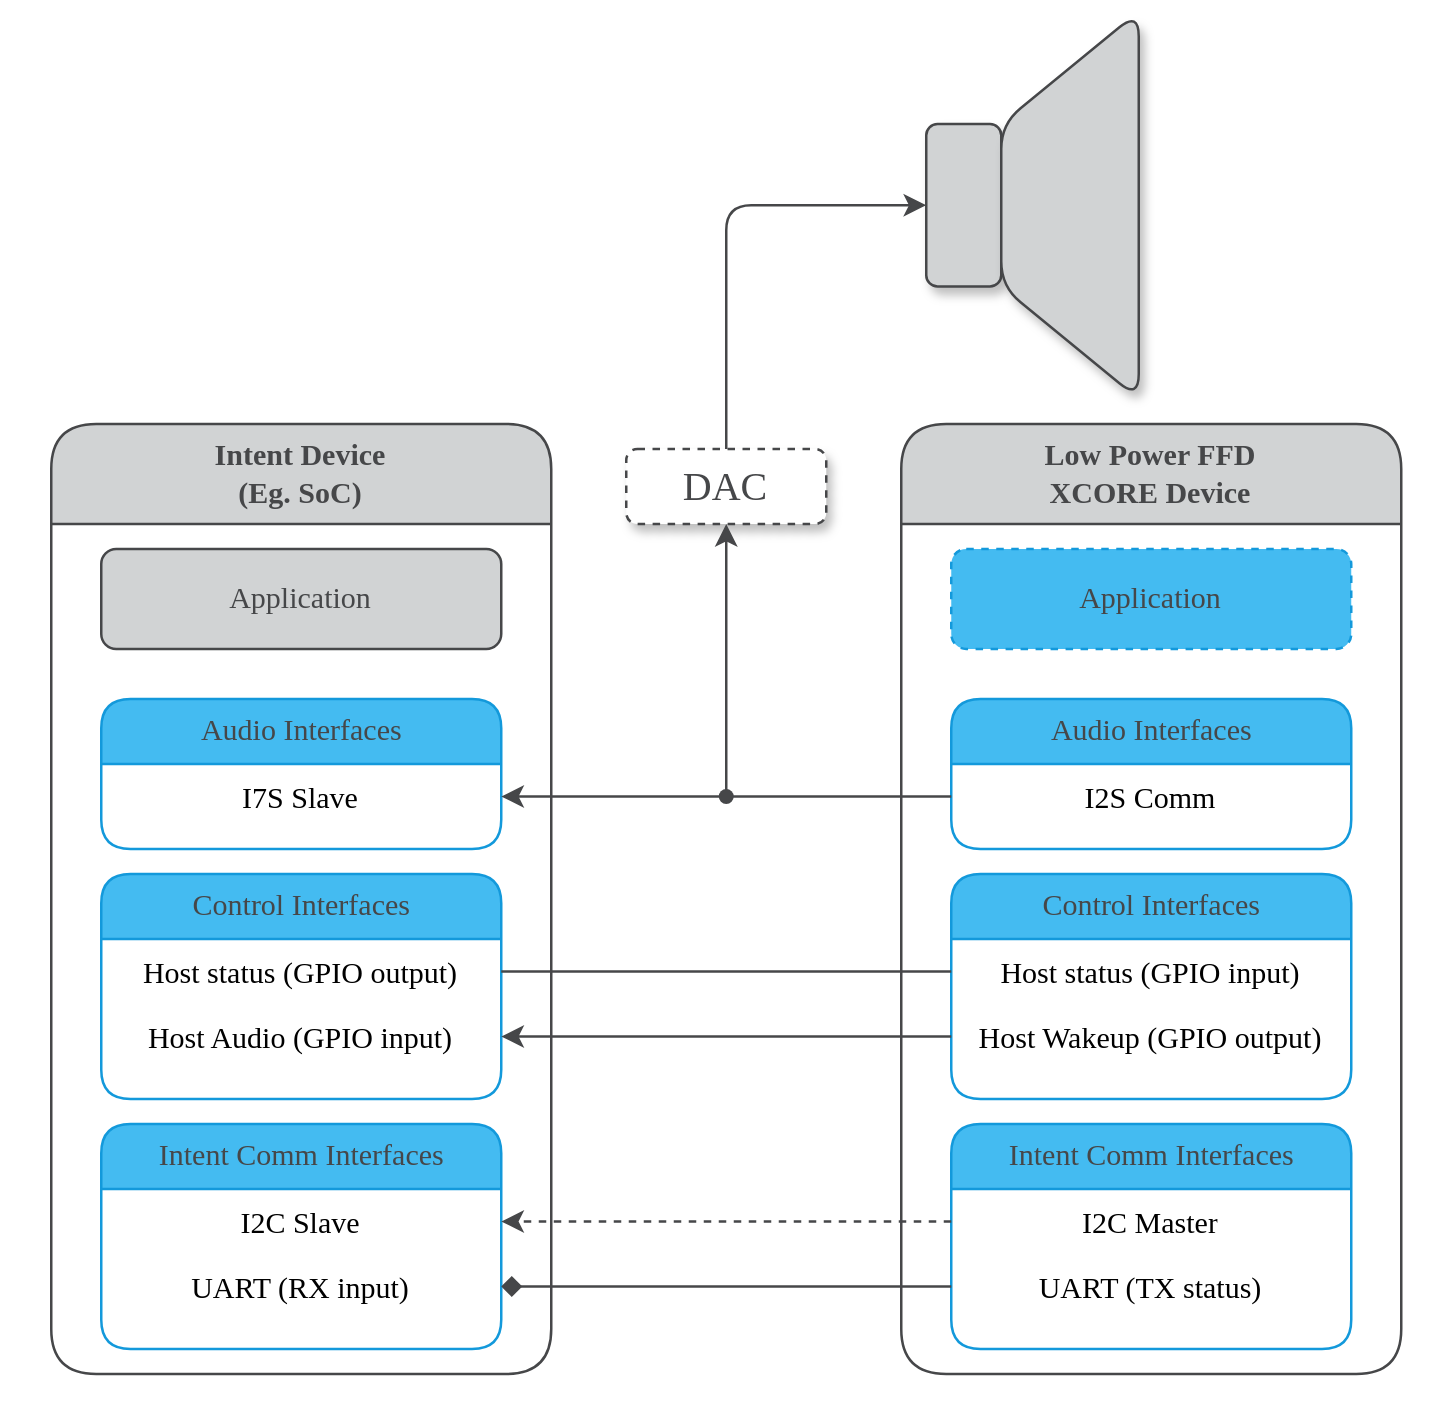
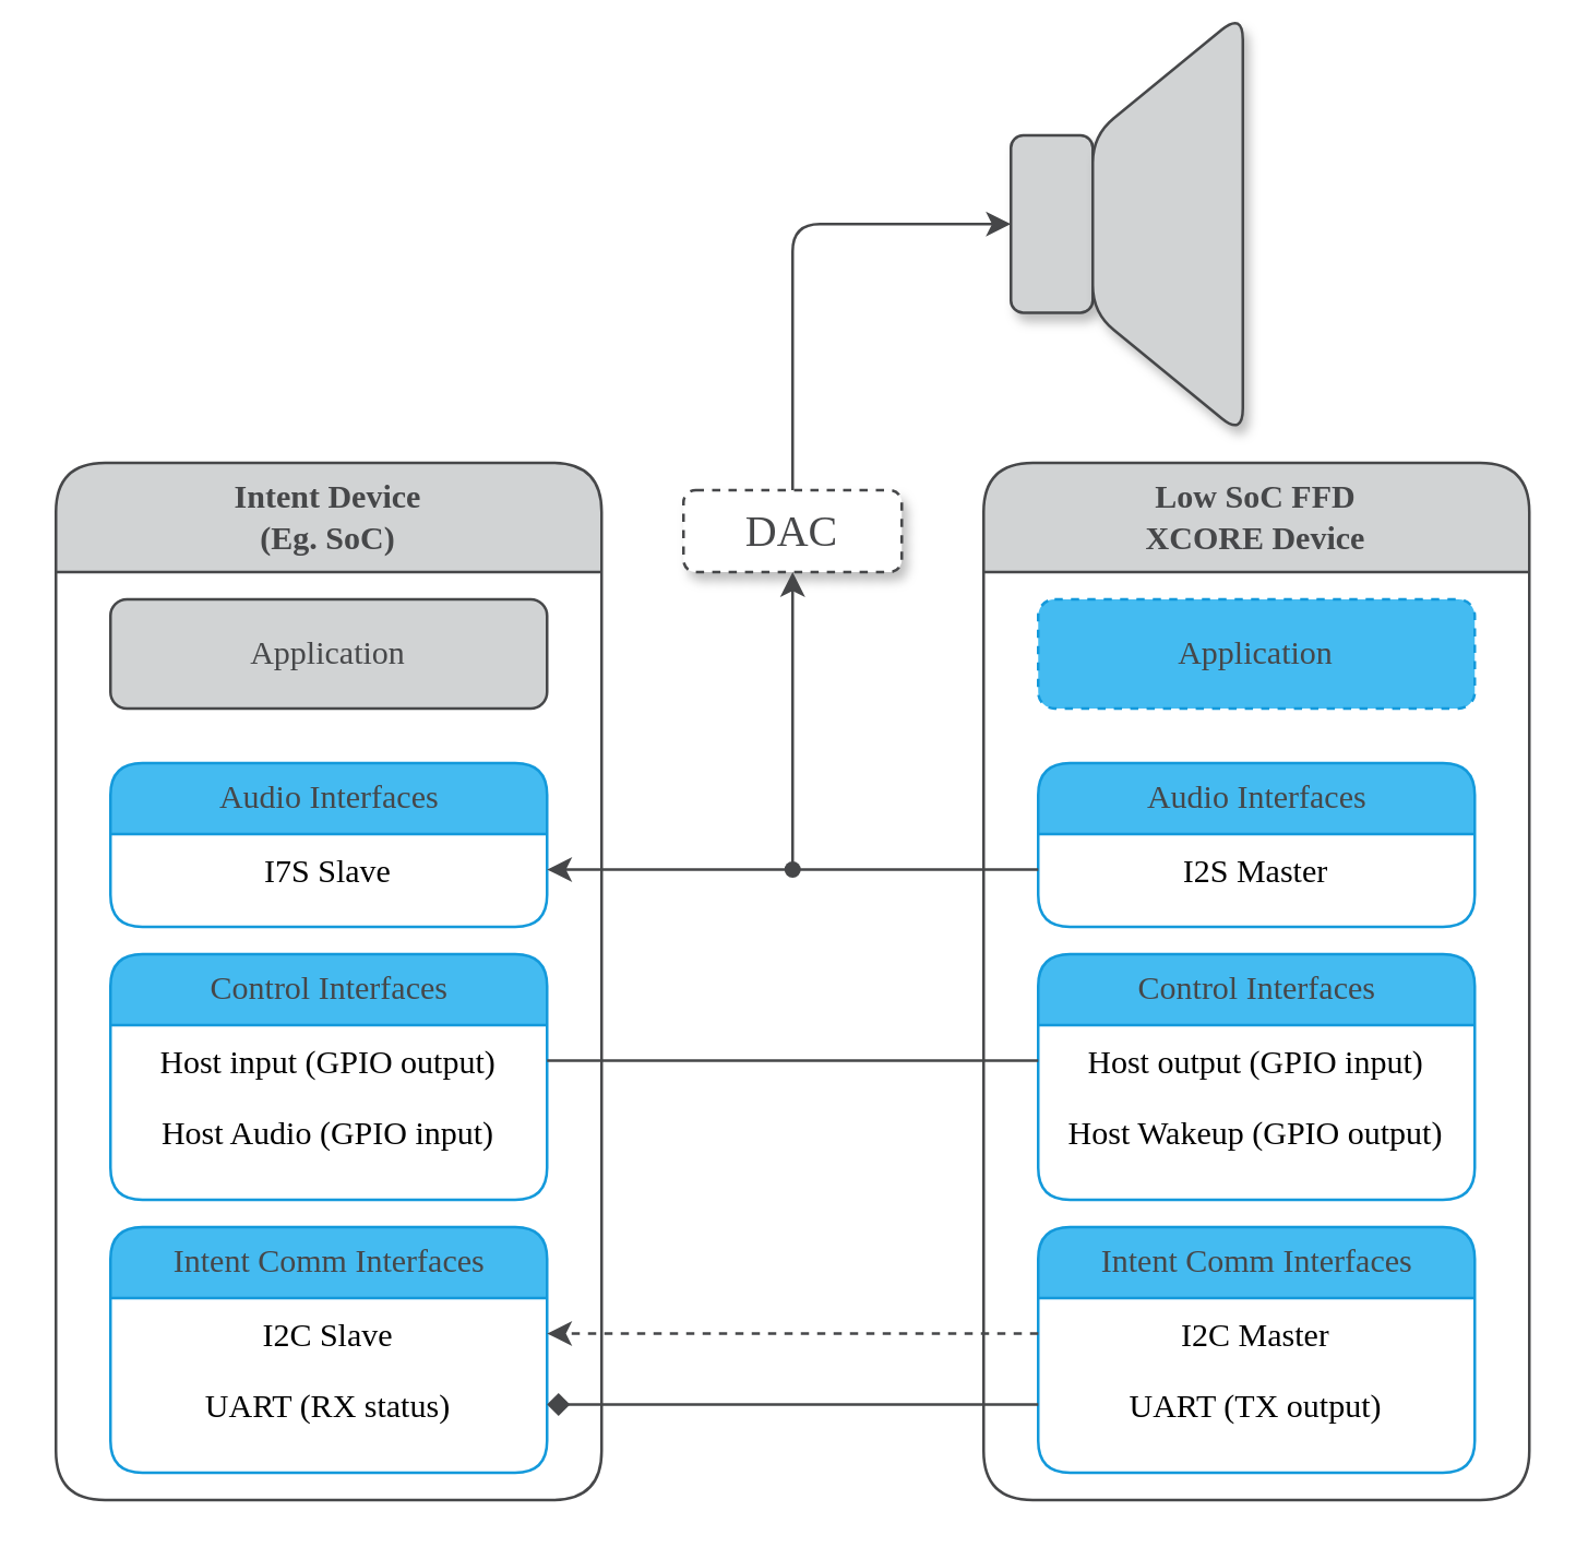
  <mxCell id="0" />
  <mxCell id="1" parent="0" />
  <mxCell id="2" style="edgeStyle=orthogonalEdgeStyle;rounded=1;orthogonalLoop=1;jettySize=auto;html=1;exitX=0.5;exitY=0;exitDx=0;exitDy=0;entryX=0;entryY=0.5;entryDx=0;entryDy=0;fontSize=16;labelBackgroundColor=none;strokeColor=#464749;fontColor=default;" parent="1" source="3" target="4" edge="1"><mxGeometry relative="1" as="geometry" /></mxCell>
  <mxCell id="3" value="DAC" style="rounded=1;whiteSpace=wrap;html=1;fontSize=16;labelBackgroundColor=none;fillColor=#FFFFFF;strokeColor=#464749;fontColor=#464749;fontFamily=Arial Nova Light;labelBorderColor=none;shadow=1;fontStyle=0;dashed=1;" parent="1" vertex="1"><mxGeometry x="250" y="150" width="80" height="30" as="geometry" /></mxCell>
  <mxCell id="4" value="" style="rounded=1;whiteSpace=wrap;html=1;fontSize=16;labelBackgroundColor=none;fillColor=#D1D3D4;strokeColor=#464749;fontColor=#464749;shadow=1;" parent="1" vertex="1"><mxGeometry x="370" y="20" width="30" height="65" as="geometry" /></mxCell>
  <mxCell id="5" value="" style="shape=trapezoid;perimeter=trapezoidPerimeter;whiteSpace=wrap;html=1;fixedSize=1;fontSize=16;rotation=-90;size=45;rounded=1;labelBackgroundColor=none;fillColor=#D1D3D4;strokeColor=#464749;fontColor=#464749;shadow=1;" parent="1" vertex="1"><mxGeometry x="350" y="25" width="155" height="55" as="geometry" /></mxCell>
  <mxCell id="6" style="edgeStyle=orthogonalEdgeStyle;rounded=1;orthogonalLoop=1;jettySize=auto;html=1;entryX=0.5;entryY=1;entryDx=0;entryDy=0;fontSize=16;labelBackgroundColor=none;strokeColor=#464749;fontColor=default;fontFamily=Arial Nova Light;labelBorderColor=none;startArrow=none;exitX=0.467;exitY=0.568;exitDx=0;exitDy=0;exitPerimeter=0;" parent="1" source="33" target="3" edge="1"><mxGeometry relative="1" as="geometry"><mxPoint x="290" y="260" as="sourcePoint" /></mxGeometry></mxCell>
  <mxCell id="7" value="Intent Device&lt;br&gt;(Eg. SoC)" style="swimlane;whiteSpace=wrap;html=1;shadow=0;strokeColor=#464749;fontFamily=Arial Nova Light;fontColor=#464749;fillColor=#D1D3D4;rounded=1;fontStyle=1;startSize=40;swimlaneFillColor=default;" parent="1" vertex="1"><mxGeometry x="20" y="140" width="200" height="380" as="geometry" /></mxCell>
  <mxCell id="8" value="Audio Interfaces" style="swimlane;html=1;fontStyle=0;childLayout=stackLayout;horizontal=1;startSize=26;fillColor=#44BBF1;horizontalStack=0;resizeParent=1;resizeLast=0;collapsible=1;marginBottom=0;swimlaneFillColor=#ffffff;align=center;rounded=1;shadow=0;comic=0;labelBackgroundColor=none;strokeWidth=1;fontFamily=Arial Nova Light;fontSize=12;strokeColor=#1399DB;fontColor=#464749;" parent="7" vertex="1"><mxGeometry x="20" y="110" width="160" height="60" as="geometry" /></mxCell>
  <mxCell id="9" value="I7S Slave" style="text;html=1;strokeColor=none;fillColor=none;spacingLeft=4;spacingRight=4;whiteSpace=wrap;overflow=hidden;rotatable=0;points=[[0,0.5],[1,0.5]];portConstraint=eastwest;fontFamily=Arial Nova Light;fontStyle=0;align=center;" parent="8" vertex="1"><mxGeometry y="26" width="160" height="26" as="geometry" /></mxCell>
  <mxCell id="10" value="Application" style="rounded=1;whiteSpace=wrap;html=1;labelBackgroundColor=none;fillColor=#D1D3D4;strokeColor=#464749;fontColor=#464749;fontFamily=Arial Nova Light;labelBorderColor=none;fontStyle=0" parent="7" vertex="1"><mxGeometry x="20" y="50" width="160" height="40" as="geometry" /></mxCell>
  <mxCell id="11" value="Control Interfaces" style="swimlane;html=1;fontStyle=0;childLayout=stackLayout;horizontal=1;startSize=26;fillColor=#44BBF1;horizontalStack=0;resizeParent=1;resizeLast=0;collapsible=1;marginBottom=0;swimlaneFillColor=#ffffff;align=center;rounded=1;shadow=0;comic=0;labelBackgroundColor=none;strokeWidth=1;fontFamily=Arial Nova Light;fontSize=12;strokeColor=#1399DB;fontColor=#464749;" parent="7" vertex="1"><mxGeometry x="20" y="180" width="160" height="90" as="geometry" /></mxCell>
- <mxCell id="12" value="Host status (GPIO output)" style="text;html=1;strokeColor=none;fillColor=none;spacingLeft=4;spacingRight=4;whiteSpace=wrap;overflow=hidden;rotatable=0;points=[[0,0.5],[1,0.5]];portConstraint=eastwest;fontFamily=Arial Nova Light;fontStyle=0;align=center;" parent="11" vertex="1"><mxGeometry y="26" width="160" height="26" as="geometry" /></mxCell>
+ <mxCell id="12" value="Host input (GPIO output)" style="text;html=1;strokeColor=none;fillColor=none;spacingLeft=4;spacingRight=4;whiteSpace=wrap;overflow=hidden;rotatable=0;points=[[0,0.5],[1,0.5]];portConstraint=eastwest;fontFamily=Arial Nova Light;fontStyle=0;align=center;" parent="11" vertex="1"><mxGeometry y="26" width="160" height="26" as="geometry" /></mxCell>
  <mxCell id="13" value="Host Audio (GPIO input)" style="text;html=1;strokeColor=none;fillColor=none;spacingLeft=4;spacingRight=4;whiteSpace=wrap;overflow=hidden;rotatable=0;points=[[0,0.5],[1,0.5]];portConstraint=eastwest;fontFamily=Arial Nova Light;fontStyle=0;align=center;" parent="11" vertex="1"><mxGeometry y="52" width="160" height="26" as="geometry" /></mxCell>
  <mxCell id="14" value="Intent Comm Interfaces" style="swimlane;html=1;fontStyle=0;childLayout=stackLayout;horizontal=1;startSize=26;fillColor=#44BBF1;horizontalStack=0;resizeParent=1;resizeLast=0;collapsible=1;marginBottom=0;swimlaneFillColor=#ffffff;align=center;rounded=1;shadow=0;comic=0;labelBackgroundColor=none;strokeWidth=1;fontFamily=Arial Nova Light;fontSize=12;strokeColor=#1399DB;fontColor=#464749;" parent="7" vertex="1"><mxGeometry x="20" y="280" width="160" height="90" as="geometry" /></mxCell>
  <mxCell id="15" value="I2C Slave" style="text;html=1;strokeColor=none;fillColor=none;spacingLeft=4;spacingRight=4;whiteSpace=wrap;overflow=hidden;rotatable=0;points=[[0,0.5],[1,0.5]];portConstraint=eastwest;fontFamily=Arial Nova Light;fontStyle=0;align=center;" parent="14" vertex="1"><mxGeometry y="26" width="160" height="26" as="geometry" /></mxCell>
- <mxCell id="16" value="UART (RX input)" style="text;html=1;strokeColor=none;fillColor=none;spacingLeft=4;spacingRight=4;whiteSpace=wrap;overflow=hidden;rotatable=0;points=[[0,0.5],[1,0.5]];portConstraint=eastwest;fontFamily=Arial Nova Light;fontStyle=0;align=center;" parent="14" vertex="1"><mxGeometry y="52" width="160" height="26" as="geometry" /></mxCell>
+ <mxCell id="16" value="UART (RX status)" style="text;html=1;strokeColor=none;fillColor=none;spacingLeft=4;spacingRight=4;whiteSpace=wrap;overflow=hidden;rotatable=0;points=[[0,0.5],[1,0.5]];portConstraint=eastwest;fontFamily=Arial Nova Light;fontStyle=0;align=center;" parent="14" vertex="1"><mxGeometry y="52" width="160" height="26" as="geometry" /></mxCell>
  <mxCell id="17" style="edgeStyle=orthogonalEdgeStyle;rounded=1;orthogonalLoop=1;jettySize=auto;html=1;exitDx=0;exitDy=0;entryX=1;entryY=0.5;entryDx=0;entryDy=0;fontSize=16;labelBackgroundColor=none;strokeColor=#464749;fontColor=default;fontFamily=Arial Nova Light;labelBorderColor=none;startArrow=none;" parent="1" source="33" target="9" edge="1"><mxGeometry relative="1" as="geometry"><mxPoint x="410" y="341" as="sourcePoint" /><mxPoint x="200" y="341" as="targetPoint" /></mxGeometry></mxCell>
- <mxCell id="18" value="Low Power FFD&lt;br&gt;XCORE Device" style="swimlane;whiteSpace=wrap;html=1;shadow=0;strokeColor=#464749;fontFamily=Arial Nova Light;fontColor=#464749;fillColor=#D1D3D4;rounded=1;fontStyle=1;startSize=40;swimlaneFillColor=default;" parent="1" vertex="1"><mxGeometry x="360" y="140" width="200" height="380" as="geometry" /></mxCell>
+ <mxCell id="18" value="Low SoC FFD&lt;br&gt;XCORE Device" style="swimlane;whiteSpace=wrap;html=1;shadow=0;strokeColor=#464749;fontFamily=Arial Nova Light;fontColor=#464749;fillColor=#D1D3D4;rounded=1;fontStyle=1;startSize=40;swimlaneFillColor=default;" parent="1" vertex="1"><mxGeometry x="360" y="140" width="200" height="380" as="geometry" /></mxCell>
  <mxCell id="19" value="Audio Interfaces" style="swimlane;html=1;fontStyle=0;childLayout=stackLayout;horizontal=1;startSize=26;fillColor=#44BBF1;horizontalStack=0;resizeParent=1;resizeLast=0;collapsible=1;marginBottom=0;swimlaneFillColor=#ffffff;align=center;rounded=1;shadow=0;comic=0;labelBackgroundColor=none;strokeWidth=1;fontFamily=Arial Nova Light;fontSize=12;strokeColor=#1399DB;fontColor=#464749;" parent="18" vertex="1"><mxGeometry x="20" y="110" width="160" height="60" as="geometry" /></mxCell>
- <mxCell id="20" value="I2S Comm" style="text;html=1;strokeColor=none;fillColor=none;spacingLeft=4;spacingRight=4;whiteSpace=wrap;overflow=hidden;rotatable=0;points=[[0,0.5],[1,0.5]];portConstraint=eastwest;fontFamily=Arial Nova Light;fontStyle=0;align=center;" parent="19" vertex="1"><mxGeometry y="26" width="160" height="26" as="geometry" /></mxCell>
+ <mxCell id="20" value="I2S Master" style="text;html=1;strokeColor=none;fillColor=none;spacingLeft=4;spacingRight=4;whiteSpace=wrap;overflow=hidden;rotatable=0;points=[[0,0.5],[1,0.5]];portConstraint=eastwest;fontFamily=Arial Nova Light;fontStyle=0;align=center;" parent="19" vertex="1"><mxGeometry y="26" width="160" height="26" as="geometry" /></mxCell>
  <mxCell id="21" value="Application" style="rounded=1;whiteSpace=wrap;html=1;labelBackgroundColor=none;fillColor=#44BBF1;strokeColor=#1399DB;fontColor=#464749;fontFamily=Arial Nova Light;labelBorderColor=none;fontStyle=0;dashed=1;" parent="18" vertex="1"><mxGeometry x="20" y="50" width="160" height="40" as="geometry" /></mxCell>
  <mxCell id="22" value="Control Interfaces" style="swimlane;html=1;fontStyle=0;childLayout=stackLayout;horizontal=1;startSize=26;fillColor=#44BBF1;horizontalStack=0;resizeParent=1;resizeLast=0;collapsible=1;marginBottom=0;swimlaneFillColor=#ffffff;align=center;rounded=1;shadow=0;comic=0;labelBackgroundColor=none;strokeWidth=1;fontFamily=Arial Nova Light;fontSize=12;strokeColor=#1399DB;fontColor=#464749;" parent="18" vertex="1"><mxGeometry x="20" y="180" width="160" height="90" as="geometry" /></mxCell>
- <mxCell id="23" value="Host status (GPIO input)" style="text;html=1;strokeColor=none;fillColor=none;spacingLeft=4;spacingRight=4;whiteSpace=wrap;overflow=hidden;rotatable=0;points=[[0,0.5],[1,0.5]];portConstraint=eastwest;fontFamily=Arial Nova Light;fontStyle=0;align=center;" parent="22" vertex="1"><mxGeometry y="26" width="160" height="26" as="geometry" /></mxCell>
+ <mxCell id="23" value="Host output (GPIO input)" style="text;html=1;strokeColor=none;fillColor=none;spacingLeft=4;spacingRight=4;whiteSpace=wrap;overflow=hidden;rotatable=0;points=[[0,0.5],[1,0.5]];portConstraint=eastwest;fontFamily=Arial Nova Light;fontStyle=0;align=center;" parent="22" vertex="1"><mxGeometry y="26" width="160" height="26" as="geometry" /></mxCell>
  <mxCell id="24" value="Host Wakeup (GPIO output)" style="text;html=1;strokeColor=none;fillColor=none;spacingLeft=4;spacingRight=4;whiteSpace=wrap;overflow=hidden;rotatable=0;points=[[0,0.5],[1,0.5]];portConstraint=eastwest;fontFamily=Arial Nova Light;fontStyle=0;align=center;" parent="22" vertex="1"><mxGeometry y="52" width="160" height="26" as="geometry" /></mxCell>
  <mxCell id="25" value="Intent Comm Interfaces" style="swimlane;html=1;fontStyle=0;childLayout=stackLayout;horizontal=1;startSize=26;fillColor=#44BBF1;horizontalStack=0;resizeParent=1;resizeLast=0;collapsible=1;marginBottom=0;swimlaneFillColor=#ffffff;align=center;rounded=1;shadow=0;comic=0;labelBackgroundColor=none;strokeWidth=1;fontFamily=Arial Nova Light;fontSize=12;strokeColor=#1399DB;fontColor=#464749;" parent="18" vertex="1"><mxGeometry x="20" y="280" width="160" height="90" as="geometry" /></mxCell>
  <mxCell id="26" value="I2C Master" style="text;html=1;strokeColor=none;fillColor=none;spacingLeft=4;spacingRight=4;whiteSpace=wrap;overflow=hidden;rotatable=0;points=[[0,0.5],[1,0.5]];portConstraint=eastwest;fontFamily=Arial Nova Light;fontStyle=0;align=center;" parent="25" vertex="1"><mxGeometry y="26" width="160" height="26" as="geometry" /></mxCell>
- <mxCell id="27" value="UART (TX status)" style="text;html=1;strokeColor=none;fillColor=none;spacingLeft=4;spacingRight=4;whiteSpace=wrap;overflow=hidden;rotatable=0;points=[[0,0.5],[1,0.5]];portConstraint=eastwest;fontFamily=Arial Nova Light;fontStyle=0;align=center;" parent="25" vertex="1"><mxGeometry y="52" width="160" height="26" as="geometry" /></mxCell>
- <mxCell id="28" style="edgeStyle=orthogonalEdgeStyle;rounded=1;orthogonalLoop=1;jettySize=auto;html=1;fontSize=16;labelBackgroundColor=none;strokeColor=#464749;fontColor=default;fontFamily=Arial Nova Light;labelBorderColor=none;entryX=1;entryY=0.5;entryDx=0;entryDy=0;" parent="1" source="24" target="13" edge="1"><mxGeometry relative="1" as="geometry"><mxPoint x="420" y="299" as="sourcePoint" /><mxPoint x="310" y="350" as="targetPoint" /></mxGeometry></mxCell>
+ <mxCell id="27" value="UART (TX output)" style="text;html=1;strokeColor=none;fillColor=none;spacingLeft=4;spacingRight=4;whiteSpace=wrap;overflow=hidden;rotatable=0;points=[[0,0.5],[1,0.5]];portConstraint=eastwest;fontFamily=Arial Nova Light;fontStyle=0;align=center;" parent="25" vertex="1"><mxGeometry y="52" width="160" height="26" as="geometry" /></mxCell>
  <mxCell id="29" style="edgeStyle=orthogonalEdgeStyle;rounded=1;orthogonalLoop=1;jettySize=auto;html=1;fontSize=16;labelBackgroundColor=none;strokeColor=#464749;fontColor=default;fontFamily=Arial Nova Light;labelBorderColor=none;entryX=0;entryY=0.5;entryDx=0;entryDy=0;exitX=1;exitY=0.5;exitDx=0;exitDy=0;endArrow=none;" parent="1" source="12" target="23" edge="1"><mxGeometry relative="1" as="geometry"><mxPoint x="420" y="395" as="sourcePoint" /><mxPoint x="210" y="395" as="targetPoint" /></mxGeometry></mxCell>
  <mxCell id="30" style="edgeStyle=orthogonalEdgeStyle;rounded=1;orthogonalLoop=1;jettySize=auto;html=1;fontSize=16;labelBackgroundColor=none;strokeColor=#464749;fontColor=default;fontFamily=Arial Nova Light;labelBorderColor=none;entryX=1;entryY=0.5;entryDx=0;entryDy=0;exitX=0;exitY=0.5;exitDx=0;exitDy=0;dashed=1;" parent="1" source="26" target="15" edge="1"><mxGeometry relative="1" as="geometry"><mxPoint x="320" y="450" as="sourcePoint" /><mxPoint x="310" y="550" as="targetPoint" /></mxGeometry></mxCell>
  <mxCell id="31" style="edgeStyle=orthogonalEdgeStyle;rounded=1;orthogonalLoop=1;jettySize=auto;html=1;fontSize=16;labelBackgroundColor=none;strokeColor=#464749;fontColor=default;fontFamily=Arial Nova Light;labelBorderColor=none;exitX=0;exitY=0.5;exitDx=0;exitDy=0;entryX=1;entryY=0.5;entryDx=0;entryDy=0;endArrow=diamond;" parent="1" source="27" target="16" edge="1"><mxGeometry relative="1" as="geometry"><mxPoint x="210" y="469" as="sourcePoint" /><mxPoint x="400" y="469" as="targetPoint" /></mxGeometry></mxCell>
  <mxCell id="32" value="" style="edgeStyle=orthogonalEdgeStyle;rounded=1;orthogonalLoop=1;jettySize=auto;html=1;exitX=0;exitY=0.5;exitDx=0;exitDy=0;entryDx=0;entryDy=0;fontSize=16;labelBackgroundColor=none;strokeColor=#464749;fontColor=default;fontFamily=Arial Nova Light;labelBorderColor=none;endArrow=none;" parent="1" source="20" target="33" edge="1"><mxGeometry relative="1" as="geometry"><mxPoint x="390" y="289" as="sourcePoint" /><mxPoint x="200" y="289" as="targetPoint" /></mxGeometry></mxCell>
  <mxCell id="33" value="" style="shape=waypoint;sketch=0;fillStyle=solid;size=6;pointerEvents=1;points=[];fillColor=none;resizable=0;rotatable=0;perimeter=centerPerimeter;snapToPoint=1;rounded=1;shadow=0;strokeColor=#464749;fontFamily=Arial Nova Light;fontColor=#464749;" parent="1" vertex="1"><mxGeometry x="280" y="279" width="20" height="20" as="geometry" /></mxCell>
